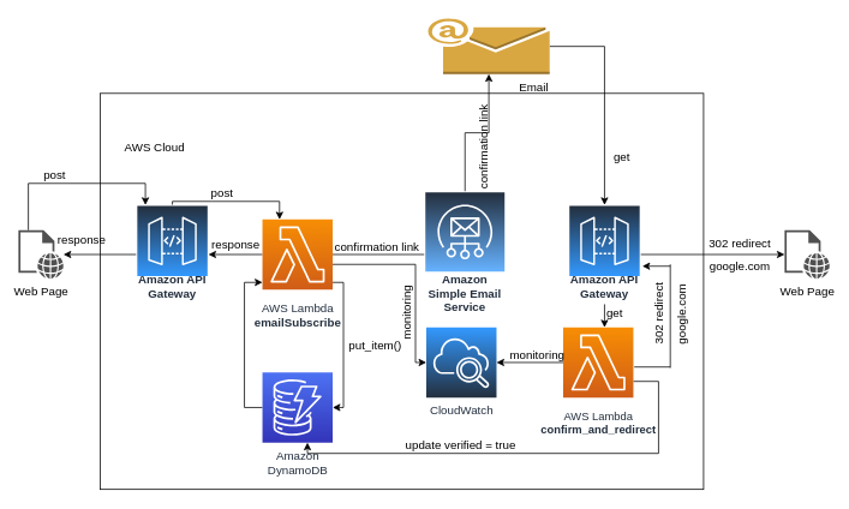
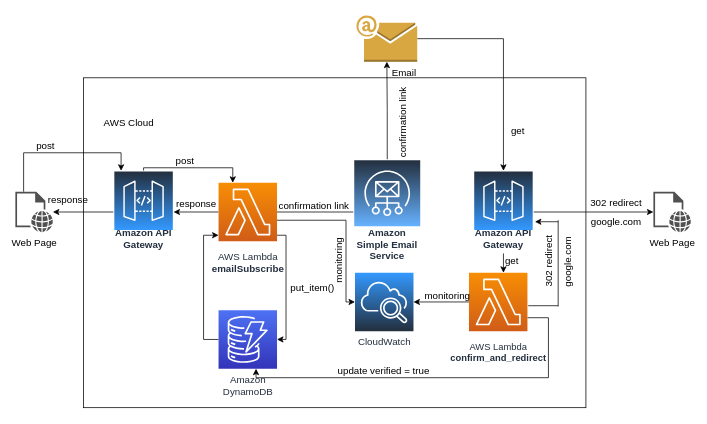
  <mxCell id="0" />
  <mxCell id="1" parent="0" />
  <mxCell id="2" value="" style="rounded=0;whiteSpace=wrap;html=1;gradientColor=#66B2FF;fillColor=none;fontSize=13;" vertex="1" parent="1"><mxGeometry x="111" y="103" width="670" height="440" as="geometry" /></mxCell>
  <mxCell id="3" value="" style="endArrow=none;html=1;endFill=0;fontSize=13;" parent="1" edge="1"><mxGeometry width="50" height="50" relative="1" as="geometry"><mxPoint x="704" y="407" as="sourcePoint" /><mxPoint x="744" y="407" as="targetPoint" /></mxGeometry></mxCell>
  <mxCell id="4" style="edgeStyle=orthogonalEdgeStyle;rounded=0;orthogonalLoop=1;jettySize=auto;html=1;fontSize=13;" parent="1" source="6" target="12" edge="1"><mxGeometry relative="1" as="geometry"><Array as="points"><mxPoint x="310" y="223" /></Array></mxGeometry></mxCell>
  <mxCell id="5" style="edgeStyle=orthogonalEdgeStyle;rounded=0;orthogonalLoop=1;jettySize=auto;html=1;fontSize=13;" parent="1" source="6" target="8" edge="1"><mxGeometry relative="1" as="geometry" /></mxCell>
  <mxCell id="6" value="Amazon API Gateway" style="outlineConnect=0;fontColor=#232F3E;strokeColor=#ffffff;fillColor=#232F3E;dashed=0;verticalLabelPosition=middle;verticalAlign=bottom;align=center;html=1;whiteSpace=wrap;fontSize=13;fontStyle=1;spacing=3;shape=mxgraph.aws4.productIcon;prIcon=mxgraph.aws4.api_gateway;gradientColor=#3399FF;" parent="1" vertex="1"><mxGeometry x="151" y="227" width="80" height="110" as="geometry" /></mxCell>
  <mxCell id="7" style="edgeStyle=orthogonalEdgeStyle;rounded=0;orthogonalLoop=1;jettySize=auto;html=1;fontSize=13;" parent="1" source="8" target="6" edge="1"><mxGeometry relative="1" as="geometry"><Array as="points"><mxPoint x="31" y="203" /><mxPoint x="161" y="203" /></Array></mxGeometry></mxCell>
  <mxCell id="8" value="Web Page" style="pointerEvents=1;shadow=0;dashed=0;html=1;strokeColor=none;fillColor=#505050;labelPosition=center;verticalLabelPosition=bottom;verticalAlign=top;outlineConnect=0;align=center;shape=mxgraph.office.concepts.web_page;fontSize=13;" parent="1" vertex="1"><mxGeometry x="20" y="255" width="50" height="54" as="geometry" /></mxCell>
  <mxCell id="9" style="edgeStyle=orthogonalEdgeStyle;rounded=0;orthogonalLoop=1;jettySize=auto;html=1;fontSize=13;" parent="1" source="12" target="14" edge="1"><mxGeometry relative="1" as="geometry"><Array as="points"><mxPoint x="381" y="313" /><mxPoint x="381" y="452" /></Array></mxGeometry></mxCell>
  <mxCell id="10" style="edgeStyle=orthogonalEdgeStyle;rounded=0;orthogonalLoop=1;jettySize=auto;html=1;fontSize=13;" parent="1" source="12" target="6" edge="1"><mxGeometry relative="1" as="geometry" /></mxCell>
  <mxCell id="11" style="edgeStyle=orthogonalEdgeStyle;rounded=0;orthogonalLoop=1;jettySize=auto;html=1;fontSize=13;endArrow=none;" parent="1" source="12" target="20" edge="1"><mxGeometry relative="1" as="geometry" /></mxCell>
  <mxCell id="12" value="AWS Lambda&lt;br style=&quot;font-size: 13px;&quot;&gt;&lt;b style=&quot;font-size: 13px;&quot;&gt;emailSubscribe&lt;/b&gt;&lt;br style=&quot;font-size: 13px;&quot;&gt;" style="outlineConnect=0;fontColor=#232F3E;gradientColor=#F78E04;gradientDirection=north;fillColor=#D05C17;strokeColor=#ffffff;dashed=0;verticalLabelPosition=bottom;verticalAlign=top;align=center;html=1;fontSize=13;fontStyle=0;aspect=fixed;shape=mxgraph.aws4.resourceIcon;resIcon=mxgraph.aws4.lambda;labelBackgroundColor=#ffffff;spacingTop=6;" parent="1" vertex="1"><mxGeometry x="291" y="243" width="78" height="78" as="geometry" /></mxCell>
  <mxCell id="13" style="edgeStyle=orthogonalEdgeStyle;rounded=0;orthogonalLoop=1;jettySize=auto;html=1;fontSize=13;" parent="1" source="14" target="12" edge="1"><mxGeometry relative="1" as="geometry"><Array as="points"><mxPoint x="271" y="452" /><mxPoint x="271" y="313" /></Array></mxGeometry></mxCell>
  <mxCell id="14" value="Amazon&lt;br style=&quot;font-size: 13px;&quot;&gt;DynamoDB" style="outlineConnect=0;fontColor=#232F3E;gradientColor=#4D72F3;gradientDirection=north;fillColor=#3334B9;strokeColor=#ffffff;dashed=0;verticalLabelPosition=bottom;verticalAlign=top;align=center;html=1;fontSize=13;fontStyle=0;aspect=fixed;shape=mxgraph.aws4.resourceIcon;resIcon=mxgraph.aws4.dynamodb;labelBackgroundColor=#ffffff;" parent="1" vertex="1"><mxGeometry x="291" y="413" width="78" height="78" as="geometry" /></mxCell>
  <mxCell id="15" style="edgeStyle=orthogonalEdgeStyle;rounded=0;orthogonalLoop=1;jettySize=auto;html=1;fontSize=13;" parent="1" source="34" target="14" edge="1"><mxGeometry relative="1" as="geometry"><mxPoint x="761" y="383" as="sourcePoint" /><Array as="points"><mxPoint x="731" y="423" /><mxPoint x="731" y="503" /><mxPoint x="341" y="503" /></Array></mxGeometry></mxCell>
  <mxCell id="16" style="edgeStyle=orthogonalEdgeStyle;rounded=0;orthogonalLoop=1;jettySize=auto;html=1;fontSize=13;" parent="1" source="18" target="34" edge="1"><mxGeometry relative="1" as="geometry"><Array as="points"><mxPoint x="664" y="337" /><mxPoint x="664" y="337" /></Array></mxGeometry></mxCell>
  <mxCell id="17" style="edgeStyle=orthogonalEdgeStyle;rounded=0;orthogonalLoop=1;jettySize=auto;html=1;fontSize=13;" parent="1" source="18" target="29" edge="1"><mxGeometry relative="1" as="geometry" /></mxCell>
  <mxCell id="18" value="Amazon API Gateway" style="outlineConnect=0;fontColor=#232F3E;strokeColor=#ffffff;fillColor=#232F3E;dashed=0;verticalLabelPosition=middle;verticalAlign=bottom;align=center;html=1;whiteSpace=wrap;fontSize=13;fontStyle=1;spacing=3;shape=mxgraph.aws4.productIcon;prIcon=mxgraph.aws4.api_gateway;gradientColor=#3399FF;" parent="1" vertex="1"><mxGeometry x="631" y="227" width="80" height="110" as="geometry" /></mxCell>
  <mxCell id="19" style="edgeStyle=orthogonalEdgeStyle;rounded=0;orthogonalLoop=1;jettySize=auto;html=1;startArrow=none;startFill=0;endArrow=classic;endFill=1;fontSize=13;" parent="1" source="20" target="41" edge="1"><mxGeometry relative="1" as="geometry" /></mxCell>
  <mxCell id="20" value="Amazon Simple Email Service" style="outlineConnect=0;fontColor=#232F3E;strokeColor=#ffffff;dashed=0;verticalLabelPosition=middle;verticalAlign=bottom;align=center;html=1;whiteSpace=wrap;fontSize=13;fontStyle=1;spacing=3;shape=mxgraph.aws4.productIcon;prIcon=mxgraph.aws4.simple_email_service;fillColor=#232F3E;gradientColor=#66B2FF;" parent="1" vertex="1"><mxGeometry x="471" y="212" width="90" height="140" as="geometry" /></mxCell>
  <mxCell id="21" value="put_item()" style="text;html=1;align=center;verticalAlign=middle;resizable=0;points=[];autosize=1;fontSize=13;" parent="1" vertex="1"><mxGeometry x="381" y="373" width="70" height="20" as="geometry" /></mxCell>
  <mxCell id="22" value="post" style="text;html=1;align=center;verticalAlign=middle;resizable=0;points=[];autosize=1;fontSize=13;" parent="1" vertex="1"><mxGeometry x="226" y="203" width="40" height="20" as="geometry" /></mxCell>
  <mxCell id="23" value="response" style="text;html=1;align=center;verticalAlign=middle;resizable=0;points=[];autosize=1;fontSize=13;" parent="1" vertex="1"><mxGeometry x="226" y="261" width="70" height="20" as="geometry" /></mxCell>
  <mxCell id="24" value="post" style="text;html=1;align=center;verticalAlign=middle;resizable=0;points=[];autosize=1;fontSize=13;" parent="1" vertex="1"><mxGeometry x="40" y="183" width="40" height="20" as="geometry" /></mxCell>
  <mxCell id="25" value="response" style="text;html=1;align=center;verticalAlign=middle;resizable=0;points=[];autosize=1;fontSize=13;" parent="1" vertex="1"><mxGeometry x="55" y="255" width="70" height="20" as="geometry" /></mxCell>
  <mxCell id="26" value="confirmation link" style="text;html=1;align=center;verticalAlign=middle;resizable=0;points=[];autosize=1;fontSize=13;" parent="1" vertex="1"><mxGeometry x="363" y="263" width="110" height="20" as="geometry" /></mxCell>
  <mxCell id="27" value="get" style="text;html=1;align=center;verticalAlign=middle;resizable=0;points=[];autosize=1;fontSize=13;" parent="1" vertex="1"><mxGeometry x="675" y="163" width="30" height="20" as="geometry" /></mxCell>
  <mxCell id="28" value="update verified = true" style="text;html=1;align=center;verticalAlign=middle;resizable=0;points=[];autosize=1;fontSize=13;" parent="1" vertex="1"><mxGeometry x="441" y="483" width="140" height="20" as="geometry" /></mxCell>
  <mxCell id="29" value="Web Page" style="pointerEvents=1;shadow=0;dashed=0;html=1;strokeColor=none;fillColor=#505050;labelPosition=center;verticalLabelPosition=bottom;verticalAlign=top;outlineConnect=0;align=center;shape=mxgraph.office.concepts.web_page;fontSize=13;" parent="1" vertex="1"><mxGeometry x="871" y="255" width="50" height="54" as="geometry" /></mxCell>
  <mxCell id="30" value="302 redirect" style="text;html=1;align=center;verticalAlign=middle;resizable=0;points=[];autosize=1;fontSize=13;" parent="1" vertex="1"><mxGeometry x="781" y="259" width="80" height="20" as="geometry" /></mxCell>
  <mxCell id="31" value="google.com" style="text;html=1;align=center;verticalAlign=middle;resizable=0;points=[];autosize=1;fontSize=13;" parent="1" vertex="1"><mxGeometry x="781" y="285" width="80" height="20" as="geometry" /></mxCell>
  <mxCell id="32" value="AWS Cloud" style="text;html=1;align=center;verticalAlign=middle;resizable=0;points=[];autosize=1;fontSize=13;" parent="1" vertex="1"><mxGeometry x="131" y="153" width="80" height="20" as="geometry" /></mxCell>
  <mxCell id="33" style="edgeStyle=orthogonalEdgeStyle;rounded=0;orthogonalLoop=1;jettySize=auto;html=1;startArrow=none;startFill=0;endArrow=classic;endFill=1;fontSize=13;" parent="1" source="34" target="37" edge="1"><mxGeometry relative="1" as="geometry" /></mxCell>
  <mxCell id="34" value="&lt;font style=&quot;font-size: 12.5px&quot;&gt;AWS Lambda&lt;br&gt;&lt;/font&gt;&lt;div style=&quot;font-size: 12.5px&quot;&gt;&lt;b&gt;&lt;font style=&quot;font-size: 12.5px&quot;&gt;confirm_and_redirect&lt;/font&gt;&lt;/b&gt;&lt;/div&gt;&lt;div style=&quot;font-size: 12.5px&quot;&gt;&lt;br&gt;&lt;/div&gt;" style="outlineConnect=0;fontColor=#232F3E;gradientColor=#F78E04;gradientDirection=north;fillColor=#D05C17;strokeColor=#ffffff;dashed=0;verticalLabelPosition=bottom;verticalAlign=top;align=center;html=1;fontSize=13;fontStyle=0;aspect=fixed;shape=mxgraph.aws4.resourceIcon;resIcon=mxgraph.aws4.lambda;labelBackgroundColor=#ffffff;spacingTop=6;" parent="1" vertex="1"><mxGeometry x="625" y="363" width="78" height="78" as="geometry" /></mxCell>
  <mxCell id="35" value="get" style="text;html=1;align=center;verticalAlign=middle;resizable=0;points=[];autosize=1;fontSize=13;" parent="1" vertex="1"><mxGeometry x="667" y="337" width="30" height="20" as="geometry" /></mxCell>
  <mxCell id="36" style="edgeStyle=orthogonalEdgeStyle;rounded=0;orthogonalLoop=1;jettySize=auto;html=1;endArrow=none;endFill=0;startArrow=classic;startFill=1;fontSize=13;" parent="1" source="37" target="12" edge="1"><mxGeometry relative="1" as="geometry"><mxPoint x="311" y="323" as="targetPoint" /><Array as="points"><mxPoint x="461" y="402" /><mxPoint x="461" y="293" /></Array></mxGeometry></mxCell>
  <mxCell id="37" value="CloudWatch" style="outlineConnect=0;fontColor=#232F3E;gradientDirection=north;strokeColor=#ffffff;dashed=0;verticalLabelPosition=bottom;verticalAlign=top;align=center;html=1;fontSize=13;fontStyle=0;aspect=fixed;shape=mxgraph.aws4.resourceIcon;resIcon=mxgraph.aws4.cloudwatch_2;fillColor=#232F3E;gradientColor=#3399FF;" parent="1" vertex="1"><mxGeometry x="473" y="363" width="78" height="78" as="geometry" /></mxCell>
  <mxCell id="38" value="monitoring" style="text;html=1;align=center;verticalAlign=middle;resizable=0;points=[];autosize=1;fontSize=13;" parent="1" vertex="1"><mxGeometry x="556" y="383" width="80" height="20" as="geometry" /></mxCell>
  <mxCell id="39" value="monitoring" style="text;html=1;align=center;verticalAlign=middle;resizable=0;points=[];autosize=1;rotation=-90;fontSize=13;" parent="1" vertex="1"><mxGeometry x="411" y="337" width="80" height="20" as="geometry" /></mxCell>
  <mxCell id="40" style="edgeStyle=orthogonalEdgeStyle;rounded=0;orthogonalLoop=1;jettySize=auto;html=1;startArrow=none;startFill=0;endArrow=classic;endFill=1;fontSize=13;" parent="1" source="41" target="18" edge="1"><mxGeometry relative="1" as="geometry" /></mxCell>
- <mxCell id="41" value="Email" style="outlineConnect=0;dashed=0;verticalLabelPosition=bottom;verticalAlign=top;align=right;html=1;shape=mxgraph.aws3.email;fillColor=#D9A741;gradientColor=none;fontSize=13;" parent="1" vertex="1"><mxGeometry x="475" y="20" width="135" height="61.5" as="geometry" /></mxCell>
+ <mxCell id="41" value="Email" style="outlineConnect=0;dashed=0;verticalLabelPosition=bottom;verticalAlign=top;align=right;html=1;shape=mxgraph.aws3.email;fillColor=#D9A741;gradientColor=none;fontSize=13;" parent="1" vertex="1"><mxGeometry x="475" y="20" width="81" height="61.5" as="geometry" /></mxCell>
  <mxCell id="42" value="confirmation link" style="text;html=1;align=center;verticalAlign=middle;resizable=0;points=[];autosize=1;rotation=-90;fontSize=13;" parent="1" vertex="1"><mxGeometry x="481" y="153" width="110" height="20" as="geometry" /></mxCell>
  <mxCell id="43" value="" style="endArrow=none;html=1;endFill=0;fontSize=13;" parent="1" edge="1"><mxGeometry width="50" height="50" relative="1" as="geometry"><mxPoint x="744" y="408" as="sourcePoint" /><mxPoint x="744" y="293" as="targetPoint" /></mxGeometry></mxCell>
  <mxCell id="44" value="" style="endArrow=classic;html=1;fontSize=13;" parent="1" edge="1"><mxGeometry width="50" height="50" relative="1" as="geometry"><mxPoint x="744" y="295" as="sourcePoint" /><mxPoint x="713" y="295" as="targetPoint" /></mxGeometry></mxCell>
  <mxCell id="45" value="302 redirect" style="text;html=1;align=center;verticalAlign=middle;resizable=0;points=[];autosize=1;rotation=-90;fontSize=13;" parent="1" vertex="1"><mxGeometry x="691" y="338" width="80" height="20" as="geometry" /></mxCell>
  <mxCell id="46" value="google.com" style="text;html=1;align=center;verticalAlign=middle;resizable=0;points=[];autosize=1;rotation=-90;fontSize=13;" parent="1" vertex="1"><mxGeometry x="717" y="339" width="80" height="20" as="geometry" /></mxCell>
